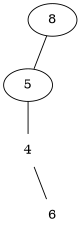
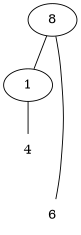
  graph {
    n1 [label=8]
-   n2 [label=5]
+   n2 [label=1]
    n3 [label=6 shape=plaintext]
    4 [shape=plaintext]
    n1 -- n2
-   4 -- n3
+   n1 -- n3
    n2 -- 4
  }
